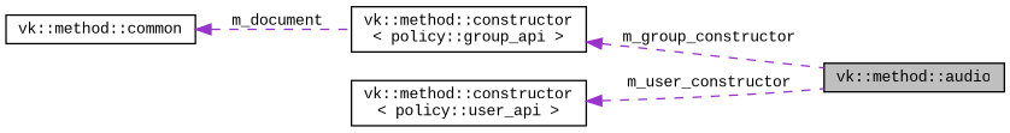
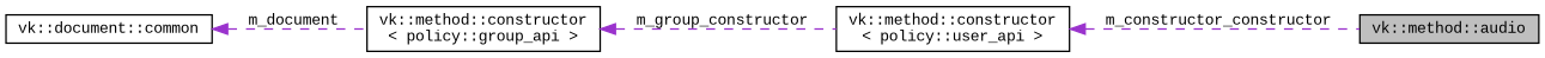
  digraph {
    fontname="Liberation Mono"
    rankdir=LR
    node [color=black fillcolor=white fontname="Liberation Mono" fontsize=10 shape=record style=filled]
    edge [color=darkorchid3 dir=back fontname="Liberation Mono" fontsize=10 labelfontname=Helvetica labelfontsize=10 style=dashed]
    n1 [fillcolor=grey75 fontcolor=black height=0.2 label="vk::method::audio" width=0.4]
-   n2 [height=0.2 label="vk::method::common" width=0.4]
+   n2 [height=0.2 label="vk::document::common" width=0.4]
    n3 [height=0.2 label="vk::method::constructor\l\< policy::group_api \>" width=0.4]
    n4 [height=0.2 label="vk::method::constructor\l\< policy::user_api \>" width=0.4]
    n2 -> n3 [label=" m_document"]
-   n3 -> n1 [label=" m_group_constructor"]
-   n4 -> n1 [label=" m_user_constructor"]
+   n3 -> n4 [label=" m_group_constructor"]
+   n4 -> n1 [label=" m_constructor_constructor"]
  }
